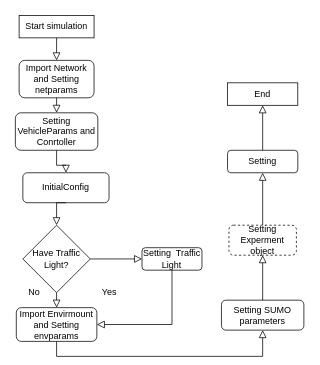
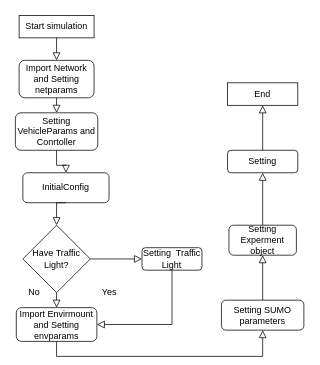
  <mxCell id="0" />
  <mxCell id="1" parent="0" />
  <mxCell id="2" value="Import Network and Setting netparams" style="rounded=1;whiteSpace=wrap;html=1;fontSize=12;glass=0;strokeWidth=1;shadow=0;" parent="1" vertex="1"><mxGeometry x="25" y="80" width="100" height="50" as="geometry" /></mxCell>
  <mxCell id="3" value="&lt;span&gt;Start simulation&lt;/span&gt;" style="rounded=0;whiteSpace=wrap;html=1;" parent="1" vertex="1"><mxGeometry x="25" y="20" width="100" height="30" as="geometry" /></mxCell>
  <mxCell id="4" value="" style="rounded=0;html=1;jettySize=auto;orthogonalLoop=1;fontSize=11;endArrow=block;endFill=0;endSize=8;strokeWidth=1;shadow=0;labelBackgroundColor=none;edgeStyle=orthogonalEdgeStyle;exitX=0.5;exitY=1;exitDx=0;exitDy=0;entryX=0.5;entryY=0;entryDx=0;entryDy=0;" parent="1" source="3" target="2" edge="1"><mxGeometry relative="1" as="geometry"><mxPoint x="85" y="190" as="sourcePoint" /><mxPoint x="75" y="140" as="targetPoint" /></mxGeometry></mxCell>
  <mxCell id="5" value="" style="rounded=0;html=1;jettySize=auto;orthogonalLoop=1;fontSize=11;endArrow=block;endFill=0;endSize=8;strokeWidth=1;shadow=0;labelBackgroundColor=none;edgeStyle=orthogonalEdgeStyle;exitX=0.5;exitY=1;exitDx=0;exitDy=0;entryX=0.5;entryY=0;entryDx=0;entryDy=0;" parent="1" source="2" target="6" edge="1"><mxGeometry relative="1" as="geometry"><mxPoint x="85" y="50" as="sourcePoint" /><mxPoint x="75" y="180" as="targetPoint" /></mxGeometry></mxCell>
  <mxCell id="6" value="Setting VehicleParams and Conrtoller" style="rounded=1;whiteSpace=wrap;html=1;fontSize=12;glass=0;strokeWidth=1;shadow=0;" parent="1" vertex="1"><mxGeometry x="20" y="150" width="110" height="50" as="geometry" /></mxCell>
  <mxCell id="7" value="" style="rounded=0;html=1;jettySize=auto;orthogonalLoop=1;fontSize=11;endArrow=block;endFill=0;endSize=8;strokeWidth=1;shadow=0;labelBackgroundColor=none;edgeStyle=orthogonalEdgeStyle;exitX=0.5;exitY=1;exitDx=0;exitDy=0;" parent="1" source="6" target="8" edge="1"><mxGeometry relative="1" as="geometry"><mxPoint x="75" y="250" as="sourcePoint" /><mxPoint x="75" y="280" as="targetPoint" /></mxGeometry></mxCell>
  <mxCell id="8" value="InitialConfig" style="rounded=1;whiteSpace=wrap;html=1;" parent="1" vertex="1"><mxGeometry x="30" y="230" width="115" height="40" as="geometry" /></mxCell>
  <mxCell id="9" value="" style="rounded=0;html=1;jettySize=auto;orthogonalLoop=1;fontSize=11;endArrow=block;endFill=0;endSize=8;strokeWidth=1;shadow=0;labelBackgroundColor=none;edgeStyle=orthogonalEdgeStyle;exitX=0.5;exitY=1;exitDx=0;exitDy=0;entryX=0.5;entryY=0;entryDx=0;entryDy=0;" parent="1" source="8" target="10" edge="1"><mxGeometry relative="1" as="geometry"><mxPoint x="85" y="260" as="sourcePoint" /><mxPoint x="75" y="360" as="targetPoint" /></mxGeometry></mxCell>
  <mxCell id="10" value="&lt;font style=&quot;vertical-align: inherit&quot;&gt;&lt;font style=&quot;vertical-align: inherit&quot;&gt;&lt;font style=&quot;vertical-align: inherit&quot;&gt;&lt;font style=&quot;vertical-align: inherit&quot;&gt;Have Traffic Light?&lt;/font&gt;&lt;/font&gt;&lt;/font&gt;&lt;/font&gt;" style="rhombus;whiteSpace=wrap;html=1;" parent="1" vertex="1"><mxGeometry x="30" y="300" width="90" height="90" as="geometry" /></mxCell>
  <mxCell id="11" value="" style="rounded=0;html=1;jettySize=auto;orthogonalLoop=1;fontSize=11;endArrow=block;endFill=0;endSize=8;strokeWidth=1;shadow=0;labelBackgroundColor=none;edgeStyle=orthogonalEdgeStyle;exitX=1;exitY=0.5;exitDx=0;exitDy=0;entryX=0;entryY=0.5;entryDx=0;entryDy=0;" parent="1" source="10" target="13" edge="1"><mxGeometry relative="1" as="geometry"><mxPoint x="85" y="260" as="sourcePoint" /><mxPoint x="185" y="400" as="targetPoint" /></mxGeometry></mxCell>
  <mxCell id="12" value="Yes" style="text;html=1;align=center;verticalAlign=middle;resizable=0;points=[];autosize=1;strokeColor=none;fillColor=none;" parent="1" vertex="1"><mxGeometry x="130" y="380" width="30" height="20" as="geometry" /></mxCell>
  <mxCell id="13" value="Setting&amp;nbsp; Traffic Light" style="rounded=1;whiteSpace=wrap;html=1;" parent="1" vertex="1"><mxGeometry x="189" y="330" width="80" height="30" as="geometry" /></mxCell>
  <mxCell id="14" value="" style="rounded=0;html=1;jettySize=auto;orthogonalLoop=1;fontSize=11;endArrow=block;endFill=0;endSize=8;strokeWidth=1;shadow=0;labelBackgroundColor=none;edgeStyle=orthogonalEdgeStyle;exitX=0.5;exitY=1;exitDx=0;exitDy=0;entryX=0.5;entryY=0;entryDx=0;entryDy=0;" parent="1" source="10" target="17" edge="1"><mxGeometry relative="1" as="geometry"><mxPoint x="85" y="340" as="sourcePoint" /><mxPoint x="75" y="520" as="targetPoint" /></mxGeometry></mxCell>
  <mxCell id="15" value="No" style="text;html=1;align=center;verticalAlign=middle;resizable=0;points=[];autosize=1;strokeColor=none;fillColor=none;" parent="1" vertex="1"><mxGeometry x="30" y="380" width="30" height="20" as="geometry" /></mxCell>
  <mxCell id="16" value="" style="rounded=0;html=1;jettySize=auto;orthogonalLoop=1;fontSize=11;endArrow=block;endFill=0;endSize=8;strokeWidth=1;shadow=0;labelBackgroundColor=none;edgeStyle=orthogonalEdgeStyle;exitX=0.5;exitY=1;exitDx=0;exitDy=0;entryX=1;entryY=0.5;entryDx=0;entryDy=0;" parent="1" source="13" target="17" edge="1"><mxGeometry relative="1" as="geometry"><mxPoint x="85" y="460" as="sourcePoint" /><mxPoint x="185" y="540" as="targetPoint" /></mxGeometry></mxCell>
  <mxCell id="17" value="Import Envirmount and Setting envparams" style="rounded=1;whiteSpace=wrap;html=1;" parent="1" vertex="1"><mxGeometry x="21.25" y="410" width="107.5" height="45" as="geometry" /></mxCell>
  <mxCell id="18" value="Setting SUMO parameters" style="rounded=1;whiteSpace=wrap;html=1;" parent="1" vertex="1"><mxGeometry x="295" y="400" width="110" height="40" as="geometry" /></mxCell>
- <mxCell id="19" value="Setting Experment object" style="rounded=1;whiteSpace=wrap;html=1;dashed=1;" parent="1" vertex="1"><mxGeometry x="305" y="300" width="90" height="40" as="geometry" /></mxCell>
+ <mxCell id="19" value="Setting Experment object" style="rounded=1;whiteSpace=wrap;html=1;" parent="1" vertex="1"><mxGeometry x="305" y="300" width="90" height="40" as="geometry" /></mxCell>
  <mxCell id="20" value="Setting" style="rounded=1;whiteSpace=wrap;html=1;" parent="1" vertex="1"><mxGeometry x="303.13" y="200" width="93.75" height="30" as="geometry" /></mxCell>
  <mxCell id="21" value="End" style="whiteSpace=wrap;html=1;" parent="1" vertex="1"><mxGeometry x="303.13" y="110" width="93.75" height="30" as="geometry" /></mxCell>
  <mxCell id="22" value="" style="rounded=0;html=1;jettySize=auto;orthogonalLoop=1;fontSize=11;endArrow=block;endFill=0;endSize=8;strokeWidth=1;shadow=0;labelBackgroundColor=none;edgeStyle=orthogonalEdgeStyle;exitX=0.5;exitY=1;exitDx=0;exitDy=0;entryX=0.5;entryY=1;entryDx=0;entryDy=0;" parent="1" source="17" target="18" edge="1"><mxGeometry relative="1" as="geometry"><mxPoint x="239" y="370" as="sourcePoint" /><mxPoint x="138.75" y="442.5" as="targetPoint" /></mxGeometry></mxCell>
  <mxCell id="23" value="" style="rounded=0;html=1;jettySize=auto;orthogonalLoop=1;fontSize=11;endArrow=block;endFill=0;endSize=8;strokeWidth=1;shadow=0;labelBackgroundColor=none;edgeStyle=orthogonalEdgeStyle;exitX=0.5;exitY=0;exitDx=0;exitDy=0;entryX=0.5;entryY=1;entryDx=0;entryDy=0;" parent="1" source="18" target="19" edge="1"><mxGeometry relative="1" as="geometry"><mxPoint x="11.25" y="280" as="sourcePoint" /><mxPoint x="11.25" y="310" as="targetPoint" /></mxGeometry></mxCell>
  <mxCell id="24" value="" style="rounded=0;html=1;jettySize=auto;orthogonalLoop=1;fontSize=11;endArrow=block;endFill=0;endSize=8;strokeWidth=1;shadow=0;labelBackgroundColor=none;edgeStyle=orthogonalEdgeStyle;exitX=0.5;exitY=0;exitDx=0;exitDy=0;" parent="1" source="19" target="20" edge="1"><mxGeometry relative="1" as="geometry"><mxPoint x="349.5" y="290" as="sourcePoint" /><mxPoint x="349.5" y="230" as="targetPoint" /></mxGeometry></mxCell>
  <mxCell id="25" value="" style="rounded=0;html=1;jettySize=auto;orthogonalLoop=1;fontSize=11;endArrow=block;endFill=0;endSize=8;strokeWidth=1;shadow=0;labelBackgroundColor=none;edgeStyle=orthogonalEdgeStyle;exitX=0.5;exitY=0;exitDx=0;exitDy=0;entryX=0.5;entryY=1;entryDx=0;entryDy=0;" parent="1" source="20" target="21" edge="1"><mxGeometry relative="1" as="geometry"><mxPoint x="441.2" y="210" as="sourcePoint" /><mxPoint x="439.35" y="140" as="targetPoint" /></mxGeometry></mxCell>
